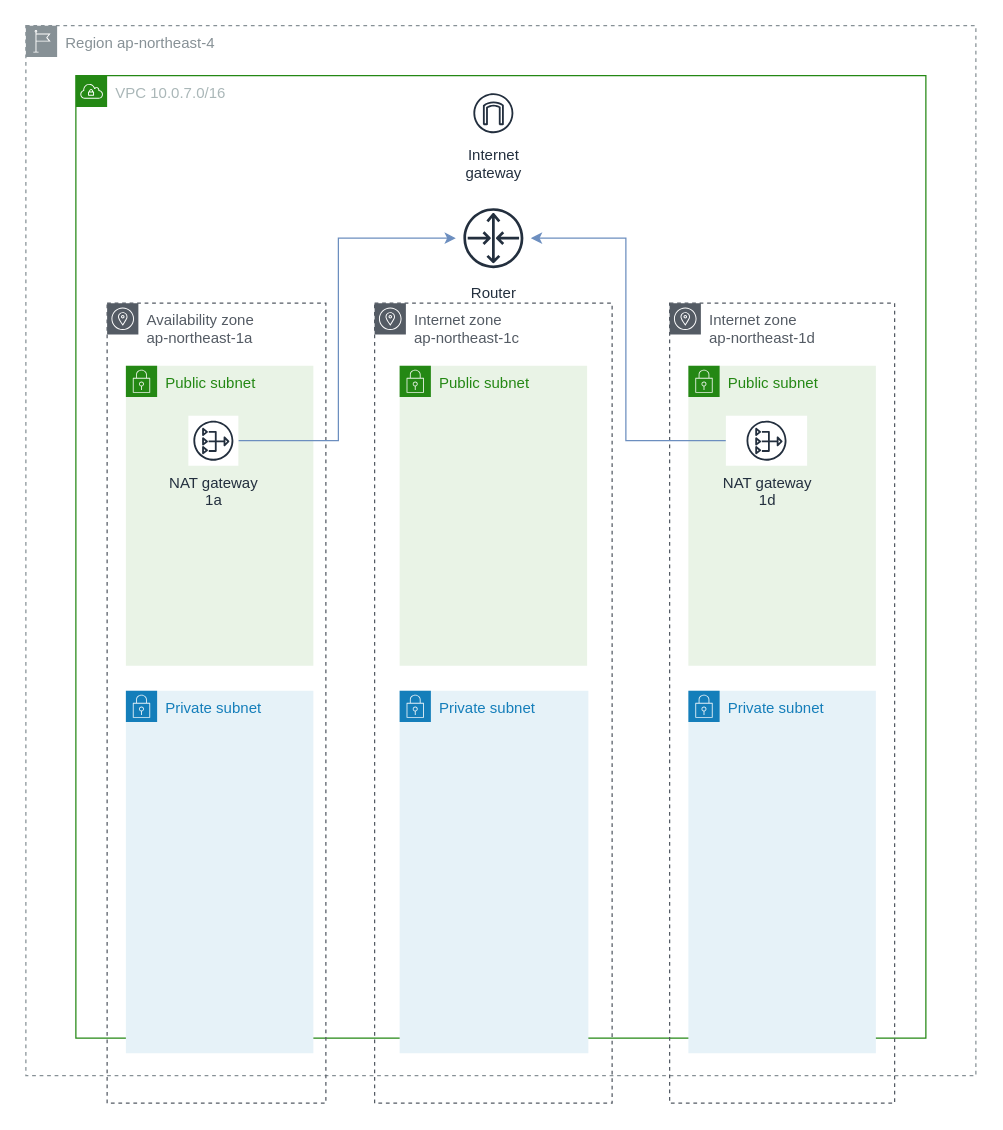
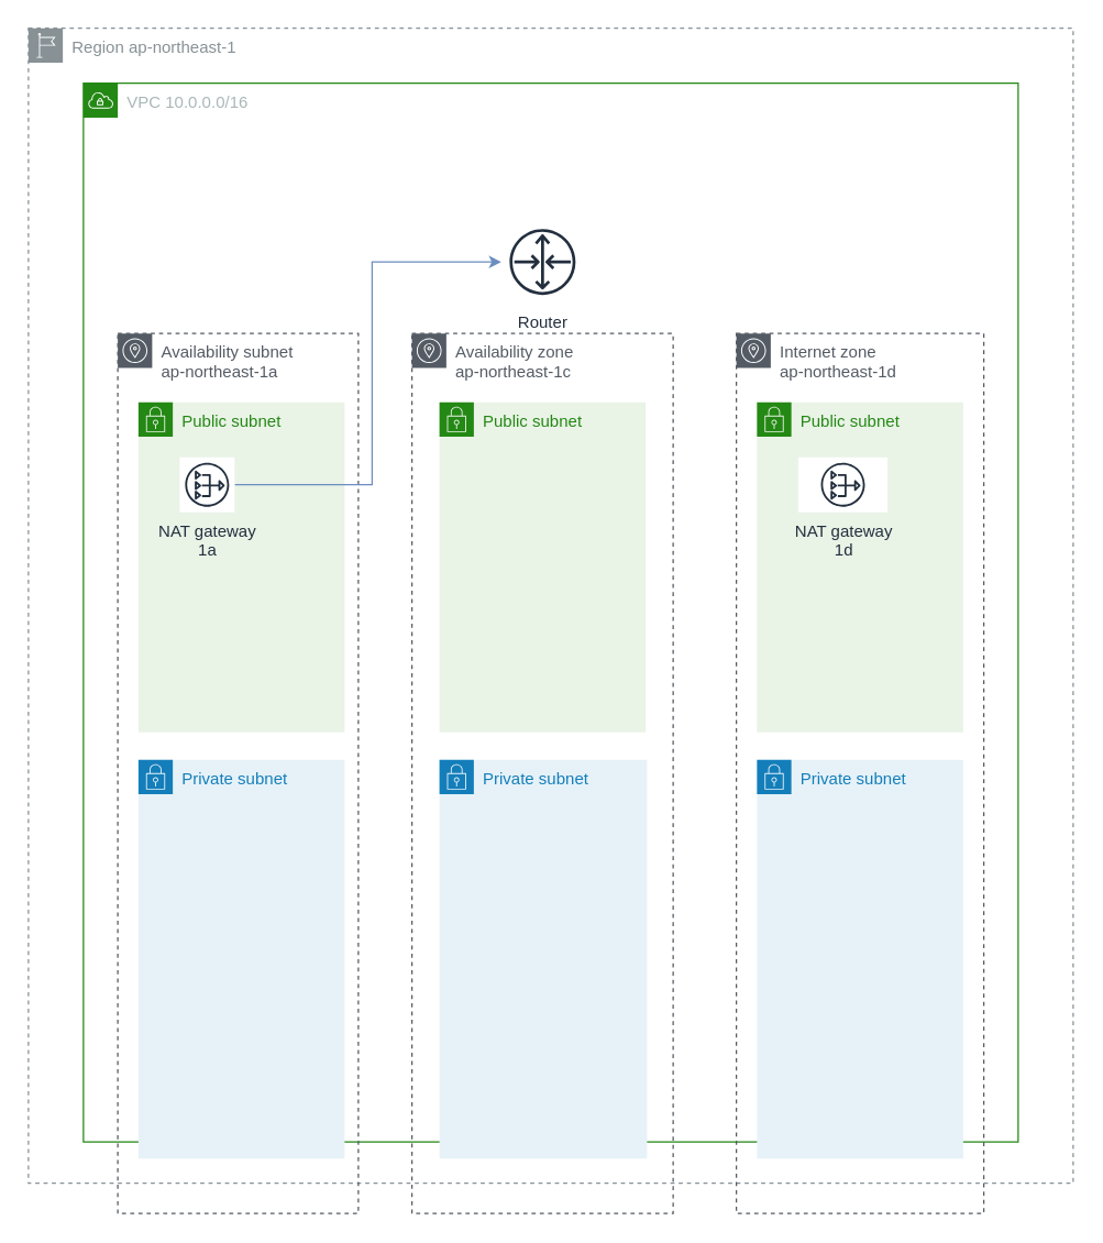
  <mxCell id="0" />
  <mxCell id="1" parent="0" />
- <mxCell id="2" value="Region ap-northeast-4" style="outlineConnect=0;gradientColor=none;html=1;whiteSpace=wrap;fontSize=12;fontStyle=0;shape=mxgraph.aws4.group;grIcon=mxgraph.aws4.group_region;strokeColor=#879196;fillColor=none;verticalAlign=top;align=left;spacingLeft=30;fontColor=#879196;dashed=1;" vertex="1" parent="1"><mxGeometry x="20" y="20" width="760" height="840" as="geometry" /></mxCell>
- <mxCell id="3" value="VPC 10.0.7.0/16" style="points=[[0,0],[0.25,0],[0.5,0],[0.75,0],[1,0],[1,0.25],[1,0.5],[1,0.75],[1,1],[0.75,1],[0.5,1],[0.25,1],[0,1],[0,0.75],[0,0.5],[0,0.25]];outlineConnect=0;gradientColor=none;html=1;whiteSpace=wrap;fontSize=12;fontStyle=0;shape=mxgraph.aws4.group;grIcon=mxgraph.aws4.group_vpc;strokeColor=#248814;fillColor=none;verticalAlign=top;align=left;spacingLeft=30;fontColor=#AAB7B8;dashed=0;" vertex="1" parent="1"><mxGeometry x="60" y="60" width="680" height="770" as="geometry" /></mxCell>
- <mxCell id="4" value="Availability zone &lt;br&gt;ap-northeast-1a" style="outlineConnect=0;gradientColor=none;html=1;whiteSpace=wrap;fontSize=12;fontStyle=0;shape=mxgraph.aws4.group;grIcon=mxgraph.aws4.group_availability_zone;strokeColor=#545B64;fillColor=none;verticalAlign=top;align=left;spacingLeft=30;fontColor=#545B64;dashed=1;" vertex="1" parent="1"><mxGeometry x="85" y="242" width="175" height="640" as="geometry" /></mxCell>
- <mxCell id="5" value="Internet zone&lt;br&gt;ap-northeast-1c" style="outlineConnect=0;gradientColor=none;html=1;whiteSpace=wrap;fontSize=12;fontStyle=0;shape=mxgraph.aws4.group;grIcon=mxgraph.aws4.group_availability_zone;strokeColor=#545B64;fillColor=none;verticalAlign=top;align=left;spacingLeft=30;fontColor=#545B64;dashed=1;" vertex="1" parent="1"><mxGeometry x="299" y="242" width="190" height="640" as="geometry" /></mxCell>
+ <mxCell id="2" value="Region ap-northeast-1" style="outlineConnect=0;gradientColor=none;html=1;whiteSpace=wrap;fontSize=12;fontStyle=0;shape=mxgraph.aws4.group;grIcon=mxgraph.aws4.group_region;strokeColor=#879196;fillColor=none;verticalAlign=top;align=left;spacingLeft=30;fontColor=#879196;dashed=1;" vertex="1" parent="1"><mxGeometry x="20" y="20" width="760" height="840" as="geometry" /></mxCell>
+ <mxCell id="3" value="VPC 10.0.0.0/16" style="points=[[0,0],[0.25,0],[0.5,0],[0.75,0],[1,0],[1,0.25],[1,0.5],[1,0.75],[1,1],[0.75,1],[0.5,1],[0.25,1],[0,1],[0,0.75],[0,0.5],[0,0.25]];outlineConnect=0;gradientColor=none;html=1;whiteSpace=wrap;fontSize=12;fontStyle=0;shape=mxgraph.aws4.group;grIcon=mxgraph.aws4.group_vpc;strokeColor=#248814;fillColor=none;verticalAlign=top;align=left;spacingLeft=30;fontColor=#AAB7B8;dashed=0;" vertex="1" parent="1"><mxGeometry x="60" y="60" width="680" height="770" as="geometry" /></mxCell>
+ <mxCell id="4" value="Availability subnet &lt;br&gt;ap-northeast-1a" style="outlineConnect=0;gradientColor=none;html=1;whiteSpace=wrap;fontSize=12;fontStyle=0;shape=mxgraph.aws4.group;grIcon=mxgraph.aws4.group_availability_zone;strokeColor=#545B64;fillColor=none;verticalAlign=top;align=left;spacingLeft=30;fontColor=#545B64;dashed=1;" vertex="1" parent="1"><mxGeometry x="85" y="242" width="175" height="640" as="geometry" /></mxCell>
+ <mxCell id="5" value="Availability zone&lt;br&gt;ap-northeast-1c" style="outlineConnect=0;gradientColor=none;html=1;whiteSpace=wrap;fontSize=12;fontStyle=0;shape=mxgraph.aws4.group;grIcon=mxgraph.aws4.group_availability_zone;strokeColor=#545B64;fillColor=none;verticalAlign=top;align=left;spacingLeft=30;fontColor=#545B64;dashed=1;" vertex="1" parent="1"><mxGeometry x="299" y="242" width="190" height="640" as="geometry" /></mxCell>
  <mxCell id="6" value="Internet zone&lt;br&gt;ap-northeast-1d" style="outlineConnect=0;gradientColor=none;html=1;whiteSpace=wrap;fontSize=12;fontStyle=0;shape=mxgraph.aws4.group;grIcon=mxgraph.aws4.group_availability_zone;strokeColor=#545B64;fillColor=none;verticalAlign=top;align=left;spacingLeft=30;fontColor=#545B64;dashed=1;" vertex="1" parent="1"><mxGeometry x="535" y="242" width="180" height="640" as="geometry" /></mxCell>
  <mxCell id="7" value="Public subnet" style="points=[[0,0],[0.25,0],[0.5,0],[0.75,0],[1,0],[1,0.25],[1,0.5],[1,0.75],[1,1],[0.75,1],[0.5,1],[0.25,1],[0,1],[0,0.75],[0,0.5],[0,0.25]];outlineConnect=0;gradientColor=none;html=1;whiteSpace=wrap;fontSize=12;fontStyle=0;shape=mxgraph.aws4.group;grIcon=mxgraph.aws4.group_security_group;grStroke=0;strokeColor=#248814;fillColor=#E9F3E6;verticalAlign=top;align=left;spacingLeft=30;fontColor=#248814;dashed=0;" vertex="1" parent="1"><mxGeometry x="100" y="292" width="150" height="240" as="geometry" /></mxCell>
  <mxCell id="8" value="Public subnet" style="points=[[0,0],[0.25,0],[0.5,0],[0.75,0],[1,0],[1,0.25],[1,0.5],[1,0.75],[1,1],[0.75,1],[0.5,1],[0.25,1],[0,1],[0,0.75],[0,0.5],[0,0.25]];outlineConnect=0;gradientColor=none;html=1;whiteSpace=wrap;fontSize=12;fontStyle=0;shape=mxgraph.aws4.group;grIcon=mxgraph.aws4.group_security_group;grStroke=0;strokeColor=#248814;fillColor=#E9F3E6;verticalAlign=top;align=left;spacingLeft=30;fontColor=#248814;dashed=0;" vertex="1" parent="1"><mxGeometry x="550" y="292" width="150" height="240" as="geometry" /></mxCell>
  <mxCell id="9" value="Public subnet" style="points=[[0,0],[0.25,0],[0.5,0],[0.75,0],[1,0],[1,0.25],[1,0.5],[1,0.75],[1,1],[0.75,1],[0.5,1],[0.25,1],[0,1],[0,0.75],[0,0.5],[0,0.25]];outlineConnect=0;gradientColor=none;html=1;whiteSpace=wrap;fontSize=12;fontStyle=0;shape=mxgraph.aws4.group;grIcon=mxgraph.aws4.group_security_group;grStroke=0;strokeColor=#248814;fillColor=#E9F3E6;verticalAlign=top;align=left;spacingLeft=30;fontColor=#248814;dashed=0;" vertex="1" parent="1"><mxGeometry x="319" y="292" width="150" height="240" as="geometry" /></mxCell>
  <mxCell id="10" value="Private subnet" style="points=[[0,0],[0.25,0],[0.5,0],[0.75,0],[1,0],[1,0.25],[1,0.5],[1,0.75],[1,1],[0.75,1],[0.5,1],[0.25,1],[0,1],[0,0.75],[0,0.5],[0,0.25]];outlineConnect=0;gradientColor=none;html=1;whiteSpace=wrap;fontSize=12;fontStyle=0;shape=mxgraph.aws4.group;grIcon=mxgraph.aws4.group_security_group;grStroke=0;strokeColor=#147EBA;fillColor=#E6F2F8;verticalAlign=top;align=left;spacingLeft=30;fontColor=#147EBA;dashed=0;" vertex="1" parent="1"><mxGeometry x="319" y="552" width="151" height="290" as="geometry" /></mxCell>
  <mxCell id="11" value="Private subnet" style="points=[[0,0],[0.25,0],[0.5,0],[0.75,0],[1,0],[1,0.25],[1,0.5],[1,0.75],[1,1],[0.75,1],[0.5,1],[0.25,1],[0,1],[0,0.75],[0,0.5],[0,0.25]];outlineConnect=0;gradientColor=none;html=1;whiteSpace=wrap;fontSize=12;fontStyle=0;shape=mxgraph.aws4.group;grIcon=mxgraph.aws4.group_security_group;grStroke=0;strokeColor=#147EBA;fillColor=#E6F2F8;verticalAlign=top;align=left;spacingLeft=30;fontColor=#147EBA;dashed=0;" vertex="1" parent="1"><mxGeometry x="550" y="552" width="150" height="290" as="geometry" /></mxCell>
  <mxCell id="12" value="Private subnet" style="points=[[0,0],[0.25,0],[0.5,0],[0.75,0],[1,0],[1,0.25],[1,0.5],[1,0.75],[1,1],[0.75,1],[0.5,1],[0.25,1],[0,1],[0,0.75],[0,0.5],[0,0.25]];outlineConnect=0;gradientColor=none;html=1;whiteSpace=wrap;fontSize=12;fontStyle=0;shape=mxgraph.aws4.group;grIcon=mxgraph.aws4.group_security_group;grStroke=0;strokeColor=#147EBA;fillColor=#E6F2F8;verticalAlign=top;align=left;spacingLeft=30;fontColor=#147EBA;dashed=0;" vertex="1" parent="1"><mxGeometry x="100" y="552" width="150" height="290" as="geometry" /></mxCell>
- <mxCell id="13" value="Internet&#10;gateway" style="outlineConnect=0;fontColor=#232F3E;gradientColor=none;strokeColor=#232F3E;fillColor=#ffffff;dashed=0;verticalLabelPosition=bottom;verticalAlign=top;align=center;html=1;fontSize=12;fontStyle=0;aspect=fixed;shape=mxgraph.aws4.resourceIcon;resIcon=mxgraph.aws4.internet_gateway;" vertex="1" parent="1"><mxGeometry x="374" y="70" width="40" height="40" as="geometry" /></mxCell>
  <mxCell id="14" style="edgeStyle=orthogonalEdgeStyle;rounded=0;orthogonalLoop=1;jettySize=auto;html=1;fillColor=#dae8fc;strokeColor=#6c8ebf;" edge="1" parent="1" source="15" target="18"><mxGeometry relative="1" as="geometry"><Array as="points"><mxPoint x="270" y="352" /><mxPoint x="270" y="190" /></Array></mxGeometry></mxCell>
- <mxCell id="15" value="NAT gateway&lt;br&gt;1a" style="outlineConnect=0;fontColor=#232F3E;gradientColor=none;strokeColor=#232F3E;fillColor=#ffffff;dashed=0;verticalLabelPosition=bottom;verticalAlign=top;align=center;html=1;fontSize=12;fontStyle=0;aspect=fixed;shape=mxgraph.aws4.resourceIcon;resIcon=mxgraph.aws4.nat_gateway;" vertex="1" parent="1"><mxGeometry x="150" y="332" width="40" height="40" as="geometry" /></mxCell>
- <mxCell id="16" style="edgeStyle=orthogonalEdgeStyle;rounded=0;orthogonalLoop=1;jettySize=auto;html=1;fillColor=#dae8fc;strokeColor=#6c8ebf;" edge="1" parent="1" source="17" target="18"><mxGeometry relative="1" as="geometry"><Array as="points"><mxPoint x="500" y="352" /><mxPoint x="500" y="190" /></Array></mxGeometry></mxCell>
+ <mxCell id="15" value="NAT gateway&lt;br&gt;1a" style="outlineConnect=0;fontColor=#232F3E;gradientColor=none;strokeColor=#232F3E;fillColor=#ffffff;dashed=0;verticalLabelPosition=bottom;verticalAlign=top;align=center;html=1;fontSize=12;fontStyle=0;aspect=fixed;shape=mxgraph.aws4.resourceIcon;resIcon=mxgraph.aws4.nat_gateway;" vertex="1" parent="1"><mxGeometry x="130" y="332" width="40" height="40" as="geometry" /></mxCell>
  <mxCell id="17" value="NAT gateway&lt;br&gt;1d" style="outlineConnect=0;fontColor=#232F3E;gradientColor=none;strokeColor=#232F3E;fillColor=#ffffff;dashed=0;verticalLabelPosition=bottom;verticalAlign=top;align=center;html=1;fontSize=12;fontStyle=0;aspect=fixed;shape=mxgraph.aws4.resourceIcon;resIcon=mxgraph.aws4.nat_gateway;" vertex="1" parent="1"><mxGeometry x="580" y="332" width="65" height="40" as="geometry" /></mxCell>
  <mxCell id="18" value="Router" style="outlineConnect=0;fontColor=#232F3E;gradientColor=none;strokeColor=#232F3E;fillColor=#ffffff;dashed=0;verticalLabelPosition=bottom;verticalAlign=top;align=center;html=1;fontSize=12;fontStyle=0;aspect=fixed;shape=mxgraph.aws4.resourceIcon;resIcon=mxgraph.aws4.router;" vertex="1" parent="1"><mxGeometry x="364" y="160" width="60" height="60" as="geometry" /></mxCell>
